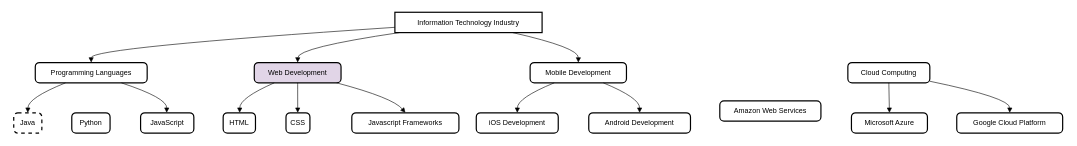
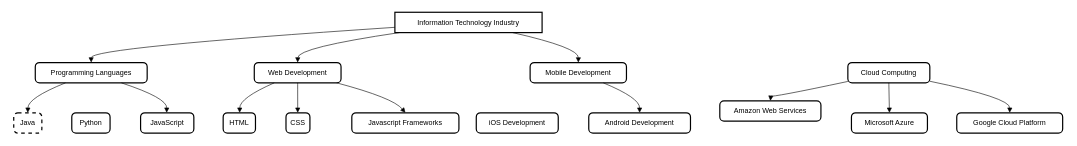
  <mxCell id="0" />
  <mxCell id="1" parent="0" />
  <mxCell id="2" value="Information Technology Industry" style="whiteSpace=wrap;strokeWidth=2;" vertex="1" parent="1"><mxGeometry x="657" width="246" height="34" as="geometry" y="20" /></mxCell>
  <mxCell id="3" value="Programming Languages" style="rounded=1;absoluteArcSize=1;arcSize=14;whiteSpace=wrap;strokeWidth=2;" vertex="1" parent="1"><mxGeometry x="56" y="104" width="187" height="34" as="geometry" /></mxCell>
- <mxCell id="4" value="Web Development" style="rounded=1;absoluteArcSize=1;arcSize=14;whiteSpace=wrap;strokeWidth=2;fillColor=#e1d5e7;" vertex="1" parent="1"><mxGeometry x="422" y="104" width="145" height="34" as="geometry" /></mxCell>
+ <mxCell id="4" value="Web Development" style="rounded=1;absoluteArcSize=1;arcSize=14;whiteSpace=wrap;strokeWidth=2;" vertex="1" parent="1"><mxGeometry x="422" y="104" width="145" height="34" as="geometry" /></mxCell>
  <mxCell id="5" value="Mobile Development" style="rounded=1;absoluteArcSize=1;arcSize=14;whiteSpace=wrap;strokeWidth=2;" vertex="1" parent="1"><mxGeometry x="883" y="104" width="161" height="34" as="geometry" /></mxCell>
  <mxCell id="6" value="Cloud Computing" style="rounded=1;absoluteArcSize=1;arcSize=14;whiteSpace=wrap;strokeWidth=2;" vertex="1" parent="1"><mxGeometry x="1414" y="104" width="137" height="34" as="geometry" /></mxCell>
  <mxCell id="7" value="Java" style="rounded=1;absoluteArcSize=1;arcSize=14;whiteSpace=wrap;strokeWidth=2;dashed=1;" vertex="1" parent="1"><mxGeometry y="188" width="47" height="34" as="geometry" x="20" /></mxCell>
  <mxCell id="8" value="Python" style="rounded=1;absoluteArcSize=1;arcSize=14;whiteSpace=wrap;strokeWidth=2;" vertex="1" parent="1"><mxGeometry x="117" y="188" width="64" height="34" as="geometry" /></mxCell>
  <mxCell id="9" value="JavaScript" style="rounded=1;absoluteArcSize=1;arcSize=14;whiteSpace=wrap;strokeWidth=2;" vertex="1" parent="1"><mxGeometry x="232" y="188" width="89" height="34" as="geometry" /></mxCell>
  <mxCell id="10" value="HTML" style="rounded=1;absoluteArcSize=1;arcSize=14;whiteSpace=wrap;strokeWidth=2;" vertex="1" parent="1"><mxGeometry x="370" y="188" width="54" height="34" as="geometry" /></mxCell>
  <mxCell id="11" value="CSS" style="rounded=1;absoluteArcSize=1;arcSize=14;whiteSpace=wrap;strokeWidth=2;" vertex="1" parent="1"><mxGeometry x="475" y="188" width="40" height="34" as="geometry" /></mxCell>
  <mxCell id="12" value="Javascript Frameworks" style="rounded=1;absoluteArcSize=1;arcSize=14;whiteSpace=wrap;strokeWidth=2;" vertex="1" parent="1"><mxGeometry x="585" y="188" width="179" height="34" as="geometry" /></mxCell>
  <mxCell id="13" value="iOS Development" style="rounded=1;absoluteArcSize=1;arcSize=14;whiteSpace=wrap;strokeWidth=2;" vertex="1" parent="1"><mxGeometry x="793" y="188" width="137" height="34" as="geometry" /></mxCell>
  <mxCell id="14" value="Android Development" style="rounded=1;absoluteArcSize=1;arcSize=14;whiteSpace=wrap;strokeWidth=2;" vertex="1" parent="1"><mxGeometry x="981" y="188" width="170" height="34" as="geometry" /></mxCell>
  <mxCell id="15" value="Amazon Web Services" style="rounded=1;absoluteArcSize=1;arcSize=14;whiteSpace=wrap;strokeWidth=2;" vertex="1" parent="1"><mxGeometry x="1200" y="168" width="169" height="34" as="geometry" /></mxCell>
  <mxCell id="16" value="Microsoft Azure" style="rounded=1;absoluteArcSize=1;arcSize=14;whiteSpace=wrap;strokeWidth=2;" vertex="1" parent="1"><mxGeometry x="1420" y="188" width="127" height="34" as="geometry" /></mxCell>
  <mxCell id="17" value="Google Cloud Platform" style="rounded=1;absoluteArcSize=1;arcSize=14;whiteSpace=wrap;strokeWidth=2;" vertex="1" parent="1"><mxGeometry x="1596" y="188" width="177" height="34" as="geometry" /></mxCell>
  <mxCell id="18" value="" style="curved=1;startArrow=none;endArrow=block;exitX=0;exitY=0.74;entryX=0.5;entryY=0;" edge="1" parent="1" source="2" target="3"><mxGeometry relative="1" as="geometry"><Array as="points"><mxPoint x="149" y="79" /></Array></mxGeometry></mxCell>
  <mxCell id="19" value="" style="curved=1;startArrow=none;endArrow=block;exitX=0.03;exitY=1;entryX=0.5;entryY=0;" edge="1" parent="1" source="2" target="4"><mxGeometry relative="1" as="geometry"><Array as="points"><mxPoint x="495" y="79" /></Array></mxGeometry></mxCell>
  <mxCell id="20" value="" style="curved=1;startArrow=none;endArrow=block;exitX=0.8;exitY=1;entryX=0.5;entryY=0;" edge="1" parent="1" source="2" target="5"><mxGeometry relative="1" as="geometry"><Array as="points"><mxPoint x="964" y="79" /></Array></mxGeometry></mxCell>
  <mxCell id="21" value="" style="curved=1;startArrow=none;endArrow=block;exitX=0.27;exitY=1;entryX=0.5;entryY=0;" edge="1" parent="1" source="3" target="7"><mxGeometry relative="1" as="geometry"><Array as="points"><mxPoint x="44" y="163" /></Array></mxGeometry></mxCell>
  <mxCell id="22" value="" style="curved=1;startArrow=none;endArrow=block;exitX=0.77;exitY=1;entryX=0.49;entryY=0;" edge="1" parent="1" source="3" target="9"><mxGeometry relative="1" as="geometry"><Array as="points"><mxPoint x="276" y="163" /></Array></mxGeometry></mxCell>
  <mxCell id="23" value="" style="curved=1;startArrow=none;endArrow=block;exitX=0.23;exitY=1;entryX=0.51;entryY=0;" edge="1" parent="1" source="4" target="10"><mxGeometry relative="1" as="geometry"><Array as="points"><mxPoint x="398" y="163" /></Array></mxGeometry></mxCell>
  <mxCell id="24" value="" style="curved=1;startArrow=none;endArrow=block;exitX=0.5;exitY=1;entryX=0.49;entryY=0;" edge="1" parent="1" source="4" target="11"><mxGeometry relative="1" as="geometry"><Array as="points" /></mxGeometry></mxCell>
  <mxCell id="25" value="" style="curved=1;startArrow=none;endArrow=block;exitX=0.95;exitY=1;entryX=0.5;entryY=0;" edge="1" parent="1" source="4" target="12"><mxGeometry relative="1" as="geometry"><Array as="points"><mxPoint x="654" y="163" /></Array></mxGeometry></mxCell>
- <mxCell id="26" value="" style="curved=1;startArrow=none;endArrow=block;exitX=0.25;exitY=1;entryX=0.5;entryY=0;" edge="1" parent="1" source="5" target="13"><mxGeometry relative="1" as="geometry"><Array as="points"><mxPoint x="862" y="163" /></Array></mxGeometry></mxCell>
  <mxCell id="27" value="" style="curved=1;startArrow=none;endArrow=block;exitX=0.76;exitY=1;entryX=0.5;entryY=0;" edge="1" parent="1" source="5" target="14"><mxGeometry relative="1" as="geometry"><Array as="points"><mxPoint x="1066" y="163" /></Array></mxGeometry></mxCell>
+ <mxCell id="28" value="" style="curved=1;startArrow=none;endArrow=block;exitX=0;exitY=0.93;entryX=0.5;entryY=0;" edge="1" parent="1" source="6" target="15"><mxGeometry relative="1" as="geometry"><Array as="points"><mxPoint x="1285" y="163" /></Array></mxGeometry></mxCell>
  <mxCell id="29" value="" style="curved=1;startArrow=none;endArrow=block;exitX=0.5;exitY=1;entryX=0.5;entryY=0;" edge="1" parent="1" source="6" target="16"><mxGeometry relative="1" as="geometry"><Array as="points" /></mxGeometry></mxCell>
  <mxCell id="30" value="" style="curved=1;startArrow=none;endArrow=block;exitX=1;exitY=0.92;entryX=0.5;entryY=0;" edge="1" parent="1" source="6" target="17"><mxGeometry relative="1" as="geometry"><Array as="points"><mxPoint x="1685" y="163" /></Array></mxGeometry></mxCell>
